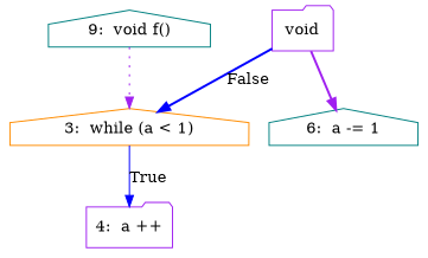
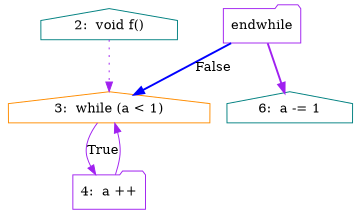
  digraph {
    node [color=teal shape=house]
    edge [color=purple style=solid]
-   n1 [label="9:  void f()"]
+   n1 [label="2:  void f()"]
    n2 [color=darkorange label="3:  while (a < 1)"]
    n3 [color=purple label="4:  a ++" shape=folder]
-   n4 [color=purple label=void shape=folder]
+   n4 [color=purple label=endwhile shape=folder]
    n5 [label="6:  a -= 1"]
    n1 -> n2 [style=dotted]
-   n2 -> n3 [color=blue label=True]
+   n2 -> n3 [label=True]
+   n3 -> n2
    n4 -> n2 [color=blue label=False style=bold]
    n4 -> n5 [style=bold]
  }
